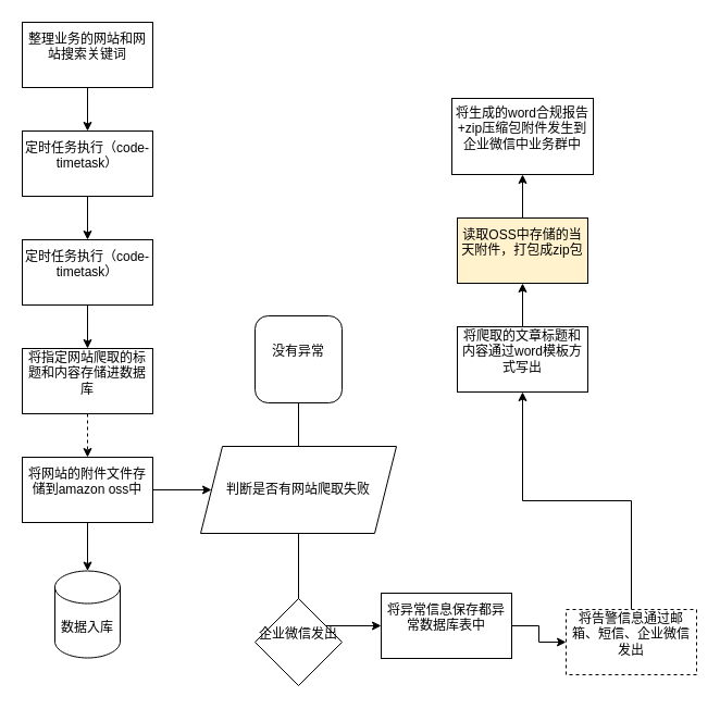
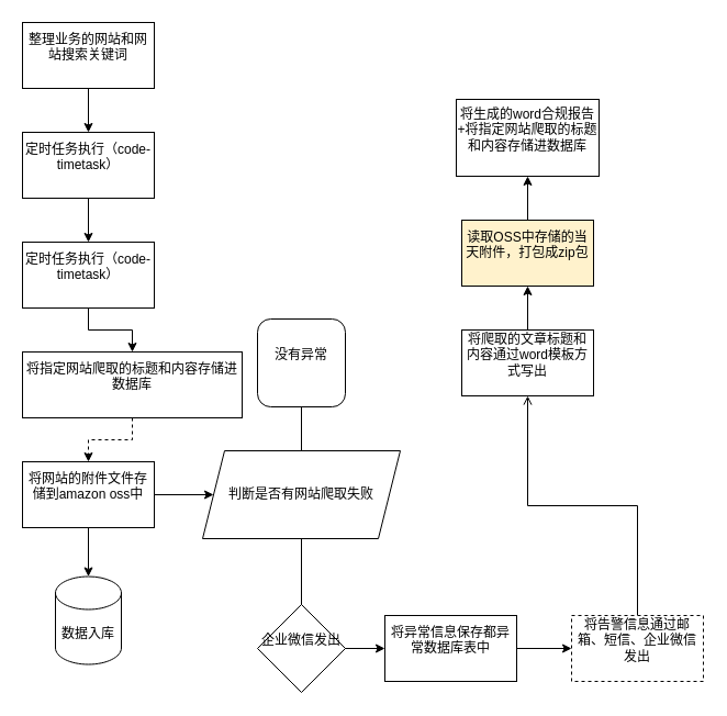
  <mxCell id="0" />
  <mxCell id="1" parent="0" />
  <mxCell id="2" style="edgeStyle=orthogonalEdgeStyle;rounded=0;orthogonalLoop=1;jettySize=auto;html=1;exitX=0.5;exitY=1;exitDx=0;exitDy=0;entryX=0.5;entryY=0;entryDx=0;entryDy=0;" edge="1" parent="1" source="3" target="5"><mxGeometry relative="1" as="geometry" /></mxCell>
  <mxCell id="3" value="&lt;div&gt;整理业务的网站和网站搜索关键词&lt;/div&gt;&lt;div&gt;&lt;br&gt;&lt;/div&gt;" style="rounded=0;whiteSpace=wrap;html=1;" vertex="1" parent="1"><mxGeometry x="20" y="20" width="120" height="60" as="geometry" /></mxCell>
  <mxCell id="4" style="edgeStyle=orthogonalEdgeStyle;rounded=0;orthogonalLoop=1;jettySize=auto;html=1;exitX=0.5;exitY=1;exitDx=0;exitDy=0;entryX=0.5;entryY=0;entryDx=0;entryDy=0;" edge="1" parent="1" source="5" target="7"><mxGeometry relative="1" as="geometry" /></mxCell>
  <mxCell id="5" value="&lt;div&gt;定时任务执行（code-timetask）&lt;/div&gt;&lt;div&gt;&lt;br&gt;&lt;/div&gt;" style="rounded=0;whiteSpace=wrap;html=1;" vertex="1" parent="1"><mxGeometry x="20" y="120" width="120" height="60" as="geometry" /></mxCell>
  <mxCell id="6" style="edgeStyle=orthogonalEdgeStyle;rounded=0;orthogonalLoop=1;jettySize=auto;html=1;exitX=0.5;exitY=1;exitDx=0;exitDy=0;entryX=0.5;entryY=0;entryDx=0;entryDy=0;" edge="1" parent="1" source="7" target="9"><mxGeometry relative="1" as="geometry" /></mxCell>
  <mxCell id="7" value="&lt;div&gt;定时任务执行（code-timetask）&lt;/div&gt;&lt;div&gt;&lt;br&gt;&lt;/div&gt;" style="rounded=0;whiteSpace=wrap;html=1;" vertex="1" parent="1"><mxGeometry x="20" y="220" width="120" height="60" as="geometry" /></mxCell>
  <mxCell id="8" style="edgeStyle=orthogonalEdgeStyle;rounded=0;orthogonalLoop=1;jettySize=auto;html=1;exitX=0.5;exitY=1;exitDx=0;exitDy=0;entryX=0.5;entryY=0;entryDx=0;entryDy=0;dashed=1;" edge="1" parent="1" source="9" target="12"><mxGeometry relative="1" as="geometry" /></mxCell>
- <mxCell id="9" value="&lt;div&gt;将指定网站爬取的标题和内容存储进数据库&lt;/div&gt;&lt;div&gt;&lt;br&gt;&lt;/div&gt;" style="rounded=0;whiteSpace=wrap;html=1;" vertex="1" parent="1"><mxGeometry x="20" y="320" width="120" height="60" as="geometry" /></mxCell>
+ <mxCell id="9" value="&lt;div&gt;将指定网站爬取的标题和内容存储进数据库&lt;/div&gt;&lt;div&gt;&lt;br&gt;&lt;/div&gt;" style="rounded=0;whiteSpace=wrap;html=1;" vertex="1" parent="1"><mxGeometry x="20" y="320" width="200" height="60" as="geometry" /></mxCell>
  <mxCell id="10" style="edgeStyle=orthogonalEdgeStyle;rounded=0;orthogonalLoop=1;jettySize=auto;html=1;exitX=1;exitY=0.5;exitDx=0;exitDy=0;entryX=0;entryY=0.5;entryDx=0;entryDy=0;" edge="1" parent="1" source="12" target="14"><mxGeometry relative="1" as="geometry" /></mxCell>
  <mxCell id="11" style="edgeStyle=orthogonalEdgeStyle;rounded=0;orthogonalLoop=1;jettySize=auto;html=1;exitX=0.5;exitY=1;exitDx=0;exitDy=0;entryX=0.5;entryY=0;entryDx=0;entryDy=0;entryPerimeter=0;" edge="1" parent="1" source="12" target="27"><mxGeometry relative="1" as="geometry" /></mxCell>
  <mxCell id="12" value="&lt;div&gt;将网站的附件文件存储到amazon oss中&lt;/div&gt;&lt;div&gt;&lt;br&gt;&lt;/div&gt;" style="rounded=0;whiteSpace=wrap;html=1;" vertex="1" parent="1"><mxGeometry x="20" y="420" width="120" height="60" as="geometry" /></mxCell>
  <mxCell id="13" style="edgeStyle=orthogonalEdgeStyle;rounded=0;orthogonalLoop=1;jettySize=auto;html=1;entryX=0;entryY=0.5;entryDx=0;entryDy=0;" edge="1" parent="1" source="14" target="16"><mxGeometry relative="1" as="geometry" /></mxCell>
  <mxCell id="14" value="判断是否有网站爬取失败" style="shape=parallelogram;perimeter=parallelogramPerimeter;whiteSpace=wrap;html=1;fixedSize=1;" vertex="1" parent="1"><mxGeometry x="184" y="410" width="180" height="80" as="geometry" /></mxCell>
  <mxCell id="15" style="edgeStyle=orthogonalEdgeStyle;rounded=0;orthogonalLoop=1;jettySize=auto;html=1;exitX=1;exitY=0.5;exitDx=0;exitDy=0;entryX=0;entryY=0.5;entryDx=0;entryDy=0;" edge="1" parent="1" source="16" target="20"><mxGeometry relative="1" as="geometry" /></mxCell>
- <mxCell id="16" value="&lt;div&gt;将异常信息保存都异常数据库表中&lt;/div&gt;&lt;div&gt;&lt;br&gt;&lt;/div&gt;" style="rounded=0;whiteSpace=wrap;html=1;" vertex="1" parent="1"><mxGeometry x="350" y="545" width="120" height="60" as="geometry" /></mxCell>
+ <mxCell id="16" value="&lt;div&gt;将异常信息保存都异常数据库表中&lt;/div&gt;&lt;div&gt;&lt;br&gt;&lt;/div&gt;" style="rounded=0;whiteSpace=wrap;html=1;" vertex="1" parent="1"><mxGeometry x="350" y="560" width="120" height="60" as="geometry" /></mxCell>
  <mxCell id="17" style="edgeStyle=orthogonalEdgeStyle;rounded=0;orthogonalLoop=1;jettySize=auto;html=1;exitX=0.5;exitY=0;exitDx=0;exitDy=0;entryX=0.5;entryY=1;entryDx=0;entryDy=0;" edge="1" parent="1" source="18" target="22"><mxGeometry relative="1" as="geometry" /></mxCell>
  <mxCell id="18" value="&lt;div&gt;将爬取的文章标题和内容通过word模板方式写出&lt;/div&gt;&lt;div&gt;&lt;br&gt;&lt;/div&gt;" style="rounded=0;whiteSpace=wrap;html=1;" vertex="1" parent="1"><mxGeometry x="420" y="300" width="120" height="60" as="geometry" /></mxCell>
- <mxCell id="19" style="edgeStyle=orthogonalEdgeStyle;rounded=0;orthogonalLoop=1;jettySize=auto;html=1;exitX=0.5;exitY=0;exitDx=0;exitDy=0;entryX=0.5;entryY=1;entryDx=0;entryDy=0;" edge="1" parent="1" source="20" target="18"><mxGeometry relative="1" as="geometry" /></mxCell>
+ <mxCell id="19" style="edgeStyle=orthogonalEdgeStyle;rounded=0;orthogonalLoop=1;jettySize=auto;html=1;exitX=0.5;exitY=0;exitDx=0;exitDy=0;entryX=0.5;entryY=1;entryDx=0;entryDy=0;endArrow=open;" edge="1" parent="1" source="20" target="18"><mxGeometry relative="1" as="geometry" /></mxCell>
  <mxCell id="20" value="&lt;div&gt;将告警信息通过邮箱、短信、企业微信发出&lt;/div&gt;&lt;div&gt;&lt;br&gt;&lt;/div&gt;" style="rounded=0;whiteSpace=wrap;html=1;dashed=1;" vertex="1" parent="1"><mxGeometry x="520" y="560" width="120" height="60" as="geometry" /></mxCell>
  <mxCell id="21" style="edgeStyle=orthogonalEdgeStyle;rounded=0;orthogonalLoop=1;jettySize=auto;html=1;exitX=0.5;exitY=0;exitDx=0;exitDy=0;entryX=0.5;entryY=1;entryDx=0;entryDy=0;" edge="1" parent="1" source="22" target="23"><mxGeometry relative="1" as="geometry" /></mxCell>
  <mxCell id="22" value="&lt;div&gt;读取OSS中存储的当天附件，打包成zip包&lt;/div&gt;&lt;div&gt;&lt;br&gt;&lt;/div&gt;" style="rounded=0;whiteSpace=wrap;html=1;fillColor=#fff2cc;" vertex="1" parent="1"><mxGeometry x="420" y="200" width="120" height="60" as="geometry" /></mxCell>
- <mxCell id="23" value="&lt;div&gt;&lt;div&gt;将生成的word合规报告+zip压缩包附件发生到企业微信中业务群中&lt;/div&gt;&lt;/div&gt;&lt;div&gt;&lt;br&gt;&lt;/div&gt;" style="rounded=0;whiteSpace=wrap;html=1;" vertex="1" parent="1"><mxGeometry x="415" y="90" width="130" height="70" as="geometry" /></mxCell>
+ <mxCell id="23" value="&lt;div&gt;&lt;div&gt;将生成的word合规报告+将指定网站爬取的标题和内容存储进数据库&lt;/div&gt;&lt;/div&gt;&lt;div&gt;&lt;br&gt;&lt;/div&gt;" style="rounded=0;whiteSpace=wrap;html=1;" vertex="1" parent="1"><mxGeometry x="415" y="90" width="130" height="70" as="geometry" /></mxCell>
  <mxCell id="24" value="&lt;div&gt;没有异常&lt;/div&gt;&lt;div&gt;&lt;br&gt;&lt;/div&gt;" style="whiteSpace=wrap;html=1;rounded=1;" vertex="1" parent="1"><mxGeometry x="234" y="290" width="80" height="80" as="geometry" /></mxCell>
  <mxCell id="25" value="" style="edgeStyle=orthogonalEdgeStyle;rounded=0;orthogonalLoop=1;jettySize=auto;html=1;exitX=0.5;exitY=0;exitDx=0;exitDy=0;entryX=0.5;entryY=1;entryDx=0;entryDy=0;endArrow=none;" edge="1" parent="1" source="14" target="24"><mxGeometry relative="1" as="geometry"><mxPoint x="274" y="410" as="sourcePoint" /><mxPoint x="420" y="330" as="targetPoint" /></mxGeometry></mxCell>
  <mxCell id="26" value="&lt;div&gt;企业微信发出&lt;/div&gt;&lt;div&gt;&lt;br&gt;&lt;/div&gt;" style="rhombus;whiteSpace=wrap;html=1;" vertex="1" parent="1"><mxGeometry x="234" y="550" width="80" height="80" as="geometry" /></mxCell>
  <mxCell id="27" value="数据入库" style="shape=cylinder3;whiteSpace=wrap;html=1;boundedLbl=1;backgroundOutline=1;size=15;" vertex="1" parent="1"><mxGeometry x="50" y="524.5" width="60" height="80" as="geometry" /></mxCell>
